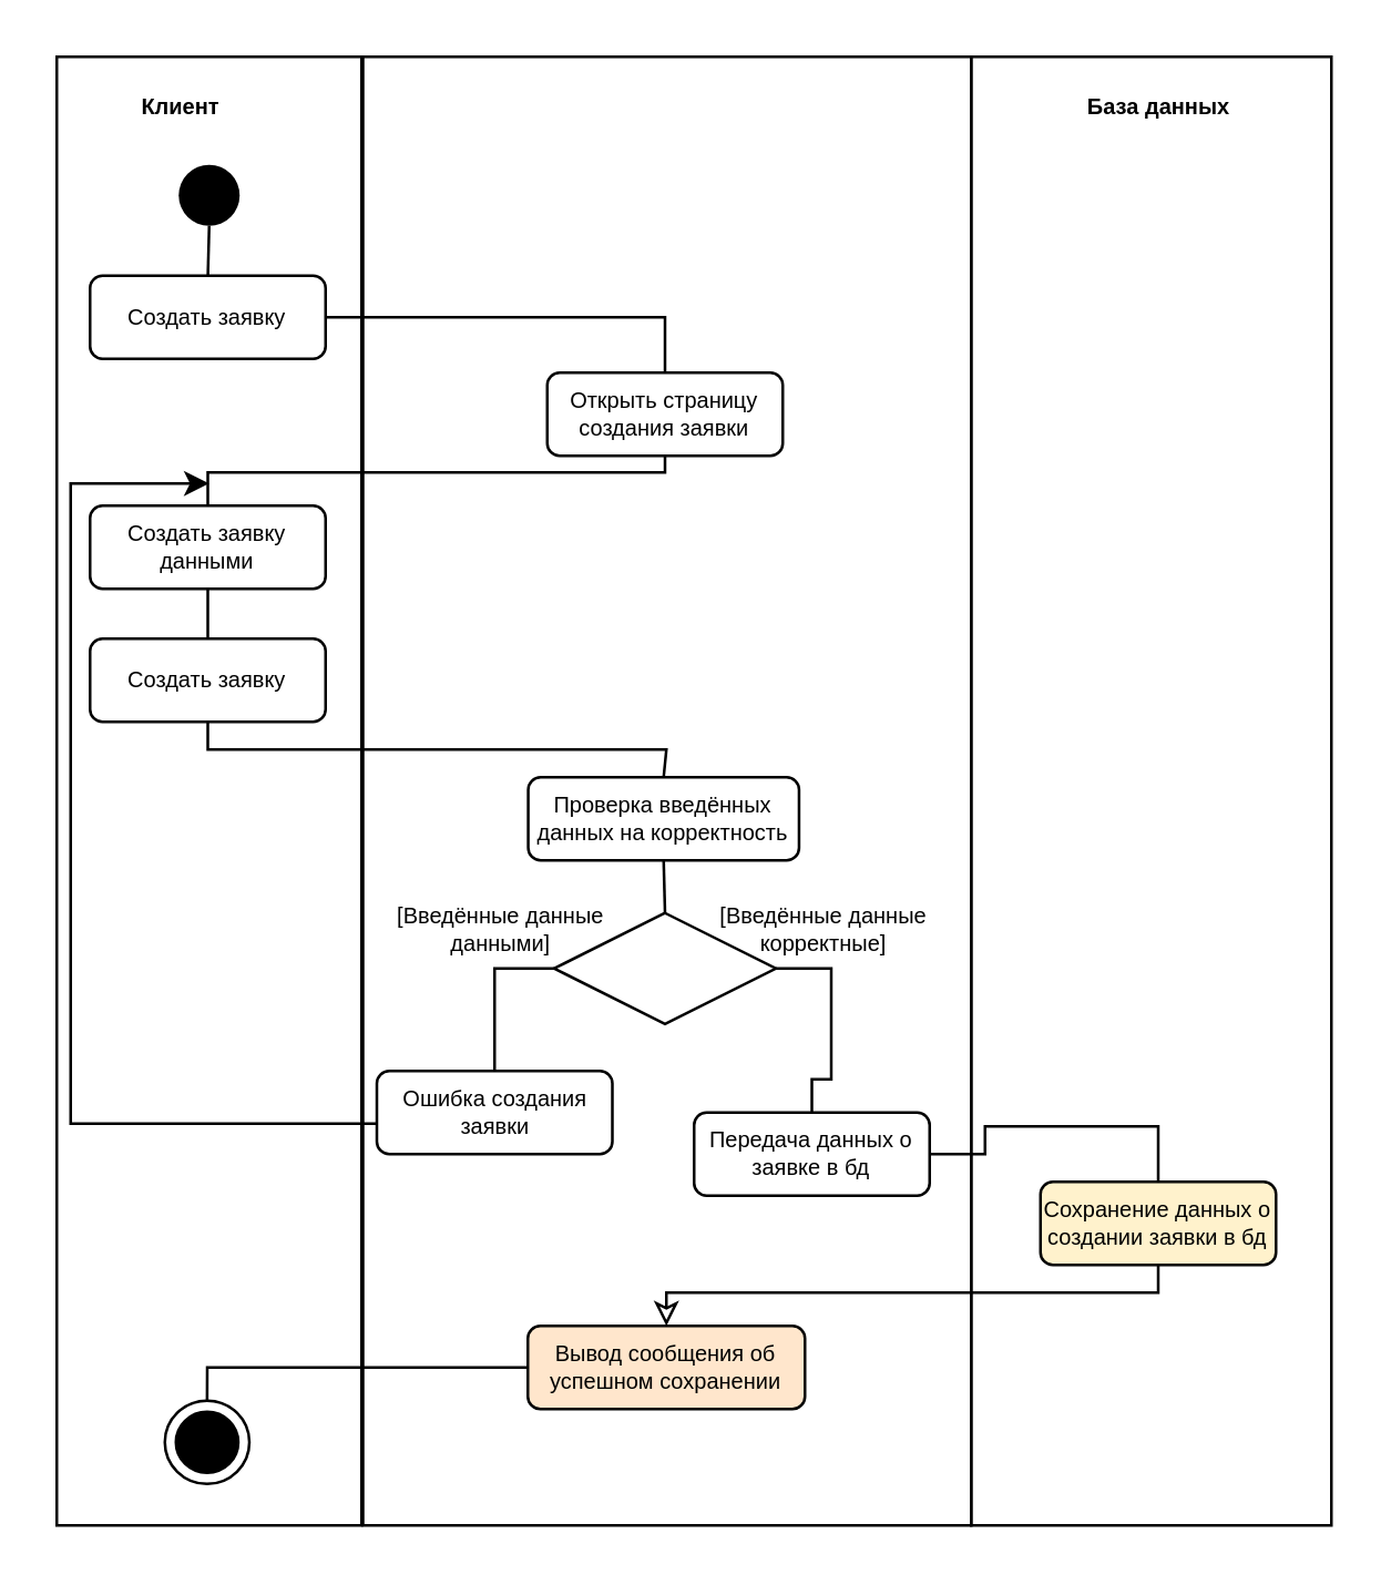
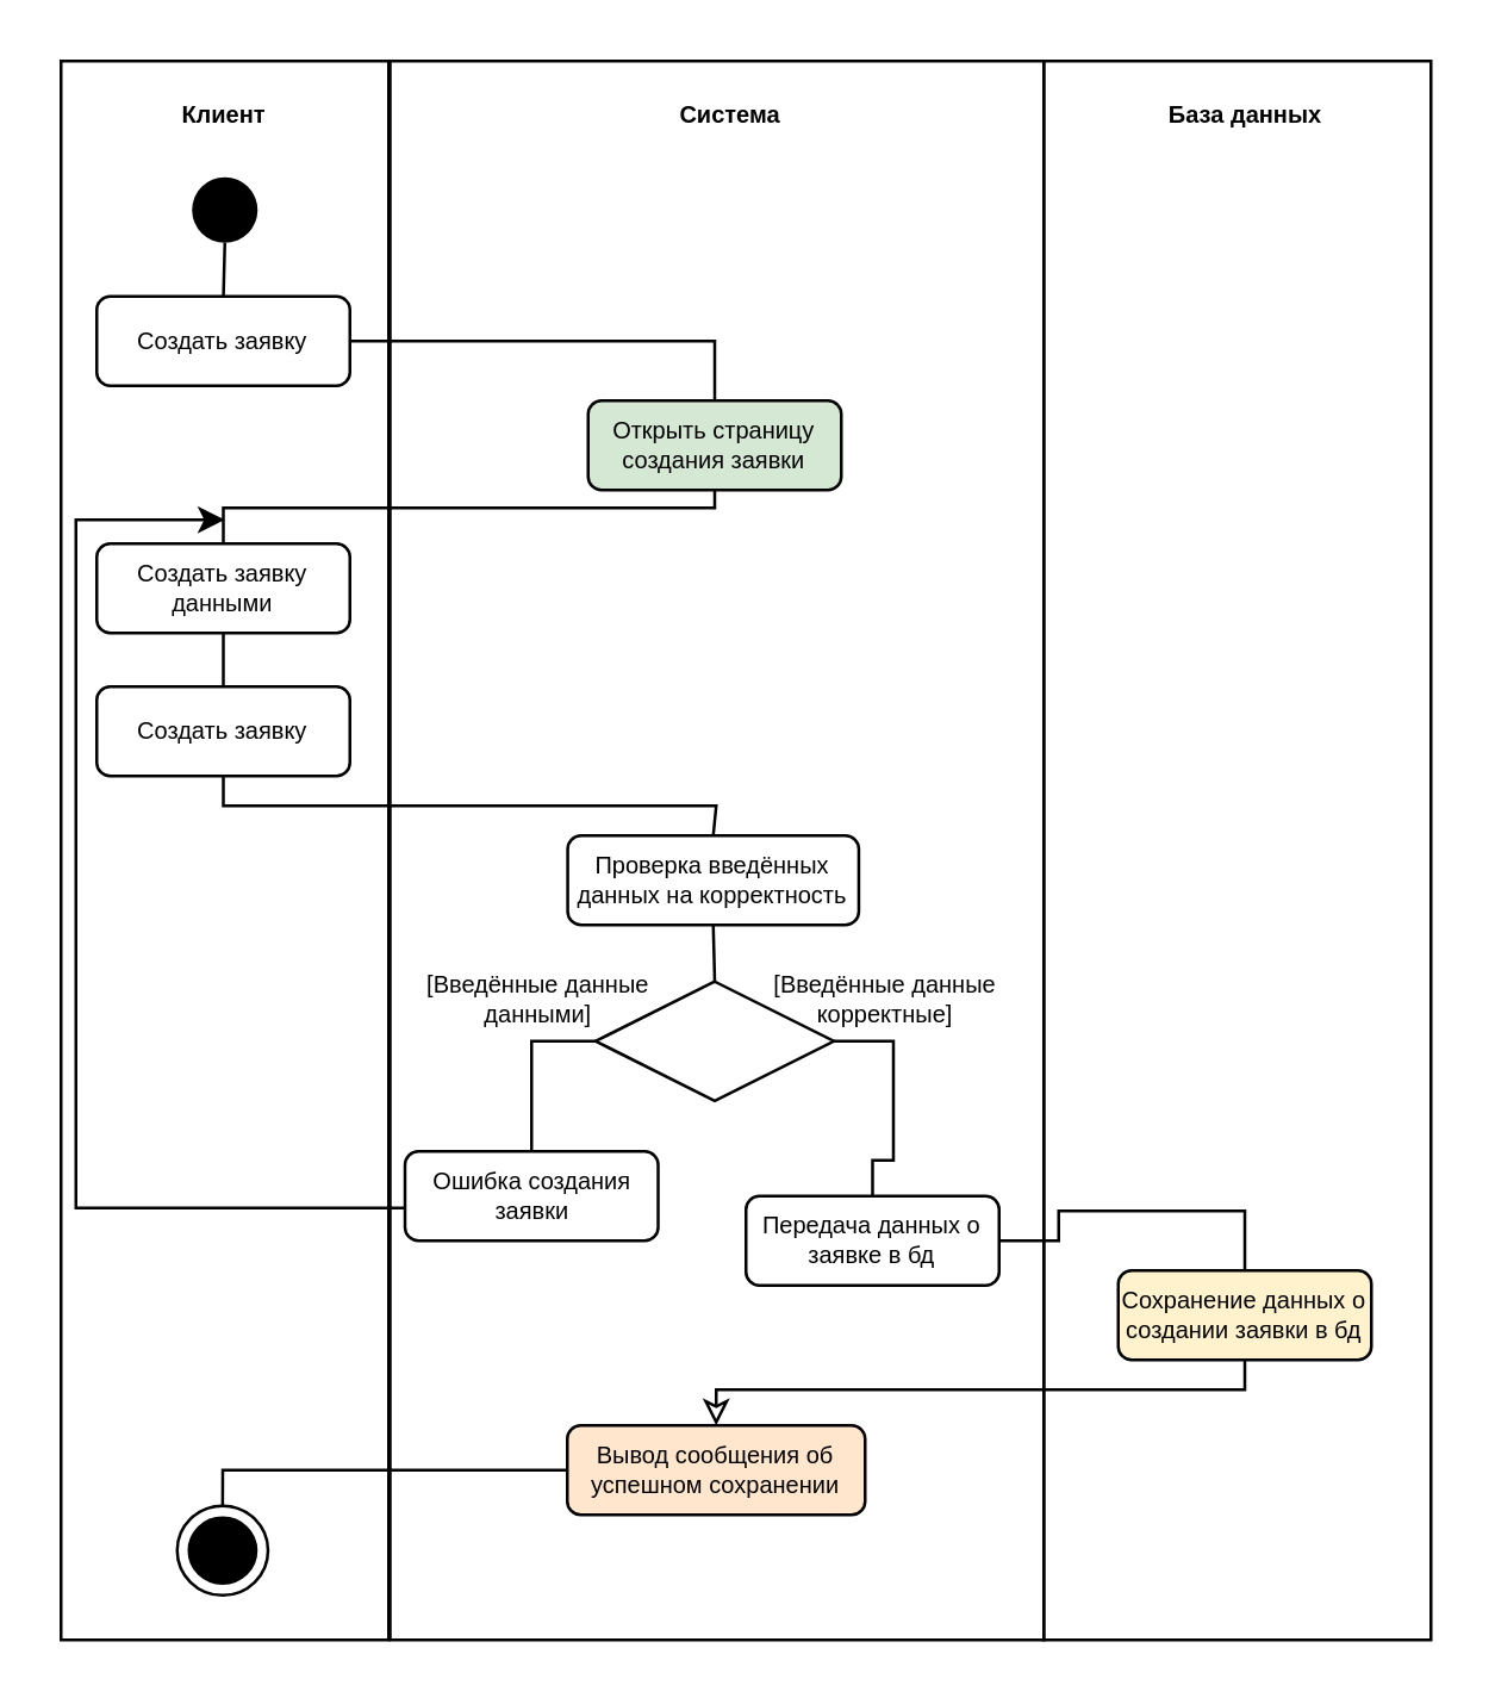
  <mxCell id="0" />
  <mxCell id="1" parent="0" />
  <mxCell id="2" value="" style="rounded=0;whiteSpace=wrap;html=1;" parent="1" vertex="1"><mxGeometry x="350" y="20" width="130" height="530" as="geometry" /></mxCell>
  <mxCell id="3" value="" style="rounded=0;whiteSpace=wrap;html=1;" parent="1" vertex="1"><mxGeometry x="130.5" y="20" width="219.5" height="530" as="geometry" /></mxCell>
  <mxCell id="4" value="" style="rounded=0;whiteSpace=wrap;html=1;" parent="1" vertex="1"><mxGeometry x="20" y="20" width="110" height="530" as="geometry" /></mxCell>
  <mxCell id="5" style="edgeStyle=orthogonalEdgeStyle;rounded=0;orthogonalLoop=1;jettySize=auto;html=1;entryX=0.5;entryY=0;entryDx=0;entryDy=0;fontFamily=Helvetica;fontSize=8;fontColor=default;endArrow=none;endFill=0;" parent="1" edge="1"><mxGeometry relative="1" as="geometry"><mxPoint x="75" y="81" as="sourcePoint" /><mxPoint x="74.5" y="100" as="targetPoint" /></mxGeometry></mxCell>
  <mxCell id="6" value="" style="ellipse;html=1;shape=endState;fillColor=#000000;strokeColor=none;strokeWidth=1;gradientColor=default;gradientDirection=north;" parent="1" vertex="1"><mxGeometry x="60" y="55" width="30" height="30" as="geometry" /></mxCell>
  <mxCell id="7" style="edgeStyle=orthogonalEdgeStyle;rounded=0;orthogonalLoop=1;jettySize=auto;html=1;exitX=1;exitY=0.5;exitDx=0;exitDy=0;entryX=0.5;entryY=0;entryDx=0;entryDy=0;endArrow=none;endFill=0;" parent="1" source="8" target="10" edge="1"><mxGeometry relative="1" as="geometry" /></mxCell>
  <mxCell id="8" value="Создать заявку" style="rounded=1;whiteSpace=wrap;html=1;strokeWidth=1;perimeterSpacing=0;fontSize=8;" parent="1" vertex="1"><mxGeometry x="32" y="99" width="85" height="30" as="geometry" /></mxCell>
  <mxCell id="9" style="edgeStyle=orthogonalEdgeStyle;rounded=0;orthogonalLoop=1;jettySize=auto;html=1;exitX=0.5;exitY=1;exitDx=0;exitDy=0;entryX=0.5;entryY=0;entryDx=0;entryDy=0;endArrow=none;endFill=0;" parent="1" target="12" edge="1"><mxGeometry relative="1" as="geometry"><mxPoint x="239.5" y="164" as="sourcePoint" /><mxPoint x="120.5" y="190" as="targetPoint" /><Array as="points"><mxPoint x="240" y="170" /><mxPoint x="74" y="170" /></Array></mxGeometry></mxCell>
- <mxCell id="10" value="Открыть страницу создания заявки" style="rounded=1;whiteSpace=wrap;html=1;strokeWidth=1;perimeterSpacing=0;fontSize=8;" parent="1" vertex="1"><mxGeometry x="197" y="134" width="85" height="30" as="geometry" /></mxCell>
+ <mxCell id="10" value="Открыть страницу создания заявки" style="rounded=1;whiteSpace=wrap;html=1;strokeWidth=1;perimeterSpacing=0;fontSize=8;fillColor=#d5e8d4;" parent="1" vertex="1"><mxGeometry x="197" y="134" width="85" height="30" as="geometry" /></mxCell>
  <mxCell id="11" style="edgeStyle=orthogonalEdgeStyle;rounded=0;orthogonalLoop=1;jettySize=auto;html=1;exitX=0.5;exitY=1;exitDx=0;exitDy=0;entryX=0.5;entryY=0;entryDx=0;entryDy=0;endArrow=none;endFill=0;" parent="1" source="12" target="14" edge="1"><mxGeometry relative="1" as="geometry" /></mxCell>
  <mxCell id="12" value="Создать заявку данными" style="rounded=1;whiteSpace=wrap;html=1;strokeWidth=1;perimeterSpacing=0;fontSize=8;" parent="1" vertex="1"><mxGeometry x="32" y="182" width="85" height="30" as="geometry" /></mxCell>
  <mxCell id="13" style="edgeStyle=orthogonalEdgeStyle;rounded=0;orthogonalLoop=1;jettySize=auto;html=1;exitX=0.5;exitY=1;exitDx=0;exitDy=0;entryX=0.5;entryY=0;entryDx=0;entryDy=0;fontFamily=Helvetica;fontSize=8;fontColor=default;endArrow=none;endFill=0;" parent="1" edge="1"><mxGeometry relative="1" as="geometry"><mxPoint x="74.5" y="260" as="sourcePoint" /><mxPoint x="239.005" y="280" as="targetPoint" /><Array as="points"><mxPoint x="74" y="270" /><mxPoint x="240" y="270" /><mxPoint x="240" y="280" /></Array></mxGeometry></mxCell>
  <mxCell id="14" value="Создать заявку" style="rounded=1;whiteSpace=wrap;html=1;strokeWidth=1;perimeterSpacing=0;fontSize=8;" parent="1" vertex="1"><mxGeometry x="32" y="230" width="85" height="30" as="geometry" /></mxCell>
  <mxCell id="15" style="edgeStyle=orthogonalEdgeStyle;rounded=0;orthogonalLoop=1;jettySize=auto;html=1;exitX=0;exitY=0.5;exitDx=0;exitDy=0;entryX=0.5;entryY=0;entryDx=0;entryDy=0;endArrow=none;endFill=0;" parent="1" source="17" target="19" edge="1"><mxGeometry relative="1" as="geometry" /></mxCell>
  <mxCell id="16" style="edgeStyle=orthogonalEdgeStyle;rounded=0;orthogonalLoop=1;jettySize=auto;html=1;exitX=1;exitY=0.5;exitDx=0;exitDy=0;entryX=0.5;entryY=0;entryDx=0;entryDy=0;endArrow=none;endFill=0;" parent="1" source="17" target="21" edge="1"><mxGeometry relative="1" as="geometry" /></mxCell>
  <mxCell id="17" value="" style="rhombus;whiteSpace=wrap;html=1;strokeWidth=1;" parent="1" vertex="1"><mxGeometry x="199.5" y="329" width="80" height="40" as="geometry" /></mxCell>
  <mxCell id="18" style="edgeStyle=orthogonalEdgeStyle;rounded=0;orthogonalLoop=1;jettySize=auto;html=1;exitX=0;exitY=0.5;exitDx=0;exitDy=0;fontFamily=Helvetica;fontSize=8;fontColor=default;" parent="1" edge="1"><mxGeometry relative="1" as="geometry"><mxPoint x="75" y="174" as="targetPoint" /><mxPoint x="140.5" y="405" as="sourcePoint" /><Array as="points"><mxPoint x="25" y="405" /><mxPoint x="25" y="174" /></Array></mxGeometry></mxCell>
  <mxCell id="19" value="Ошибка создания заявки" style="rounded=1;whiteSpace=wrap;html=1;strokeWidth=1;perimeterSpacing=0;fontSize=8;" parent="1" vertex="1"><mxGeometry x="135.5" y="386" width="85" height="30" as="geometry" /></mxCell>
  <mxCell id="20" style="edgeStyle=orthogonalEdgeStyle;rounded=0;orthogonalLoop=1;jettySize=auto;html=1;exitX=1;exitY=0.5;exitDx=0;exitDy=0;entryX=0.5;entryY=0;entryDx=0;entryDy=0;endArrow=none;endFill=0;" parent="1" source="21" target="25" edge="1"><mxGeometry relative="1" as="geometry" /></mxCell>
  <mxCell id="21" value="Передача данных о заявке в бд" style="rounded=1;whiteSpace=wrap;html=1;strokeWidth=1;perimeterSpacing=0;fontSize=8;" parent="1" vertex="1"><mxGeometry x="250" y="401" width="85" height="30" as="geometry" /></mxCell>
  <mxCell id="22" value="[Введённые данные данными]" style="text;html=1;align=center;verticalAlign=middle;whiteSpace=wrap;rounded=0;fontSize=8;" parent="1" vertex="1"><mxGeometry x="140" y="326" width="80.5" height="17" as="geometry" /></mxCell>
  <mxCell id="23" value="[Введённые данные корректные]" style="text;html=1;align=center;verticalAlign=middle;whiteSpace=wrap;rounded=0;fontSize=8;" parent="1" vertex="1"><mxGeometry x="253.5" y="326" width="85.5" height="17" as="geometry" /></mxCell>
  <mxCell id="24" style="edgeStyle=orthogonalEdgeStyle;rounded=0;orthogonalLoop=1;jettySize=auto;html=1;exitX=0.5;exitY=1;exitDx=0;exitDy=0;endArrow=classic;endFill=0;entryX=0.5;entryY=0;entryDx=0;entryDy=0;" parent="1" source="25" target="27" edge="1"><mxGeometry relative="1" as="geometry"><mxPoint x="422.5" y="461" as="sourcePoint" /><mxPoint x="240" y="476" as="targetPoint" /><Array as="points"><mxPoint x="418" y="466" /><mxPoint x="240" y="466" /></Array></mxGeometry></mxCell>
  <mxCell id="25" value="Сохранение данных о создании заявки в бд" style="rounded=1;whiteSpace=wrap;html=1;strokeWidth=1;perimeterSpacing=0;fontSize=8;fillColor=#fff2cc;" parent="1" vertex="1"><mxGeometry x="375" y="426" width="85" height="30" as="geometry" /></mxCell>
  <mxCell id="26" style="edgeStyle=orthogonalEdgeStyle;rounded=0;orthogonalLoop=1;jettySize=auto;html=1;exitX=0;exitY=0.5;exitDx=0;exitDy=0;entryX=0.5;entryY=0;entryDx=0;entryDy=0;endArrow=none;endFill=0;" parent="1" source="27" target="28" edge="1"><mxGeometry relative="1" as="geometry"><Array as="points"><mxPoint x="74" y="493" /></Array></mxGeometry></mxCell>
  <mxCell id="27" value="Вывод сообщения об успешном сохранении" style="rounded=1;whiteSpace=wrap;html=1;strokeWidth=1;perimeterSpacing=0;fontSize=8;fillColor=#ffe6cc;" parent="1" vertex="1"><mxGeometry x="190" y="478" width="100" height="30" as="geometry" /></mxCell>
  <mxCell id="28" value="" style="ellipse;html=1;shape=endState;fillColor=#000000;strokeColor=#000000;" parent="1" vertex="1"><mxGeometry x="59" y="505" width="30.5" height="30" as="geometry" /></mxCell>
- <mxCell id="29" value="Клиент" style="text;html=1;align=center;verticalAlign=middle;whiteSpace=wrap;rounded=0;fontSize=8;fontStyle=1" parent="1" vertex="1"><mxGeometry x="30" y="30" width="70" height="16" as="geometry" /></mxCell>
+ <mxCell id="29" value="Клиент" style="text;html=1;align=center;verticalAlign=middle;whiteSpace=wrap;rounded=0;fontSize=8;fontStyle=1" parent="1" vertex="1"><mxGeometry x="40" y="30" width="70" height="16" as="geometry" /></mxCell>
+ <mxCell id="30" value="Система" style="text;html=1;align=center;verticalAlign=middle;whiteSpace=wrap;rounded=0;fontSize=8;fontStyle=1" parent="1" vertex="1"><mxGeometry x="210.25" y="30" width="70" height="16" as="geometry" /></mxCell>
  <mxCell id="31" value="База данных" style="text;html=1;align=center;verticalAlign=middle;whiteSpace=wrap;rounded=0;fontSize=8;fontStyle=1" parent="1" vertex="1"><mxGeometry x="382.5" y="30" width="70" height="16" as="geometry" /></mxCell>
  <mxCell id="32" style="edgeStyle=orthogonalEdgeStyle;rounded=0;orthogonalLoop=1;jettySize=auto;html=1;exitX=0.5;exitY=1;exitDx=0;exitDy=0;entryX=0.5;entryY=0;entryDx=0;entryDy=0;fontFamily=Helvetica;fontSize=8;fontColor=default;endArrow=none;endFill=0;" parent="1" source="33" target="17" edge="1"><mxGeometry relative="1" as="geometry" /></mxCell>
  <mxCell id="33" value="Проверка введённых данных на корректность" style="rounded=1;whiteSpace=wrap;html=1;strokeWidth=1;perimeterSpacing=0;fontSize=8;" parent="1" vertex="1"><mxGeometry x="190.13" y="280" width="97.75" height="30" as="geometry" /></mxCell>
